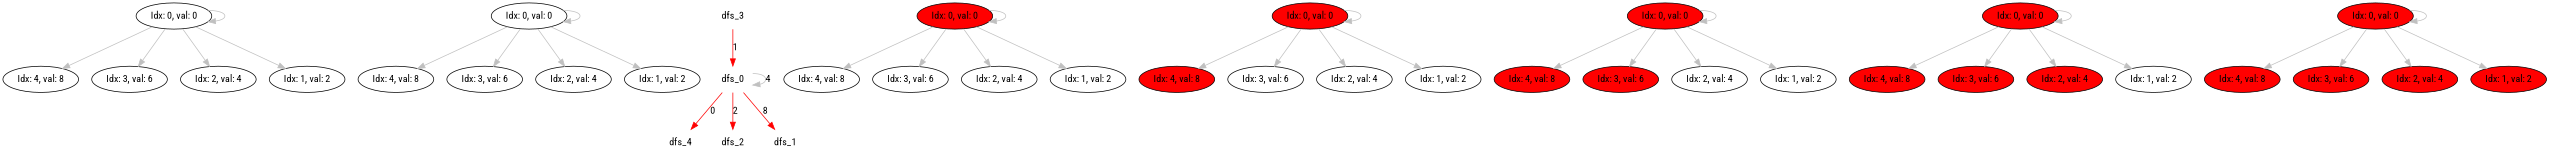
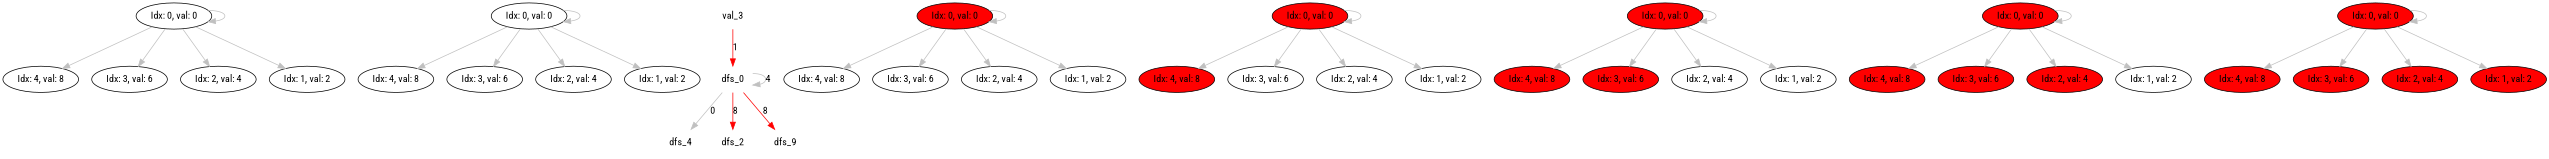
  digraph {
    fontname="Roboto Condensed"
    rankdir=TB
    node [fontname="Roboto Condensed" shape=oval]
    edge [color=gray fontname="Roboto Condensed"]
    n1 [label="Idx: 0, val: 0"]
    n2 [label="Idx: 4, val: 8"]
    n3 [label="Idx: 3, val: 6"]
    n4 [label="Idx: 2, val: 4"]
    n5 [label="Idx: 1, val: 2"]
    n6 [label="Idx: 0, val: 0"]
    n7 [label="Idx: 4, val: 8"]
    n8 [label="Idx: 3, val: 6"]
    n9 [label="Idx: 2, val: 4"]
    n10 [label="Idx: 1, val: 2"]
    dfs_0 [shape=none]
    dfs_4 [shape=none]
    dfs_2 [shape=none]
-   dfs_1 [shape=none]
-   dfs_3 [shape=none]
+   dfs_1 [shape=none label=dfs_9]
+   dfs_3 [shape=none label=val_3]
    n16 [fillcolor=red label="Idx: 0, val: 0" style=filled]
    n17 [label="Idx: 4, val: 8"]
    n18 [label="Idx: 3, val: 6"]
    n19 [label="Idx: 2, val: 4"]
    n20 [label="Idx: 1, val: 2"]
    n21 [fillcolor=red label="Idx: 0, val: 0" style=filled]
    n22 [fillcolor=red label="Idx: 4, val: 8" style=filled]
    n23 [label="Idx: 3, val: 6"]
    n24 [label="Idx: 2, val: 4"]
    n25 [label="Idx: 1, val: 2"]
    n26 [fillcolor=red label="Idx: 0, val: 0" style=filled]
    n27 [fillcolor=red label="Idx: 4, val: 8" style=filled]
    n28 [fillcolor=red label="Idx: 3, val: 6" style=filled]
    n29 [label="Idx: 2, val: 4"]
    n30 [label="Idx: 1, val: 2"]
    n31 [fillcolor=red label="Idx: 0, val: 0" style=filled]
    n32 [fillcolor=red label="Idx: 4, val: 8" style=filled]
    n33 [fillcolor=red label="Idx: 3, val: 6" style=filled]
    n34 [fillcolor=red label="Idx: 2, val: 4" style=filled]
    n35 [label="Idx: 1, val: 2"]
    n36 [fillcolor=red label="Idx: 0, val: 0" style=filled]
    n37 [fillcolor=red label="Idx: 4, val: 8" style=filled]
    n38 [fillcolor=red label="Idx: 3, val: 6" style=filled]
    n39 [fillcolor=red label="Idx: 2, val: 4" style=filled]
    n40 [fillcolor=red label="Idx: 1, val: 2" style=filled]
    n1 -> n1
    n1 -> n2
    n1 -> n3
    n1 -> n4
    n1 -> n5
    n6 -> n6
    n6 -> n7
    n6 -> n8
    n6 -> n9
    n6 -> n10
    dfs_0 -> dfs_0 [label=4]
-   dfs_0 -> dfs_4 [color=red label=0]
-   dfs_0 -> dfs_2 [color=red label=2]
+   dfs_0 -> dfs_4 [label=0]
+   dfs_0 -> dfs_2 [color=red label=8]
    dfs_0 -> dfs_1 [color=red label=8]
    dfs_3 -> dfs_0 [color=red label=1]
    n16 -> n16
    n16 -> n17
    n16 -> n18
    n16 -> n19
    n16 -> n20
    n21 -> n21
    n21 -> n22
    n21 -> n23
    n21 -> n24
    n21 -> n25
    n26 -> n26
    n26 -> n27
    n26 -> n28
    n26 -> n29
    n26 -> n30
    n31 -> n31
    n31 -> n32
    n31 -> n33
    n31 -> n34
    n31 -> n35
    n36 -> n36
    n36 -> n37
    n36 -> n38
    n36 -> n39
    n36 -> n40
  }
